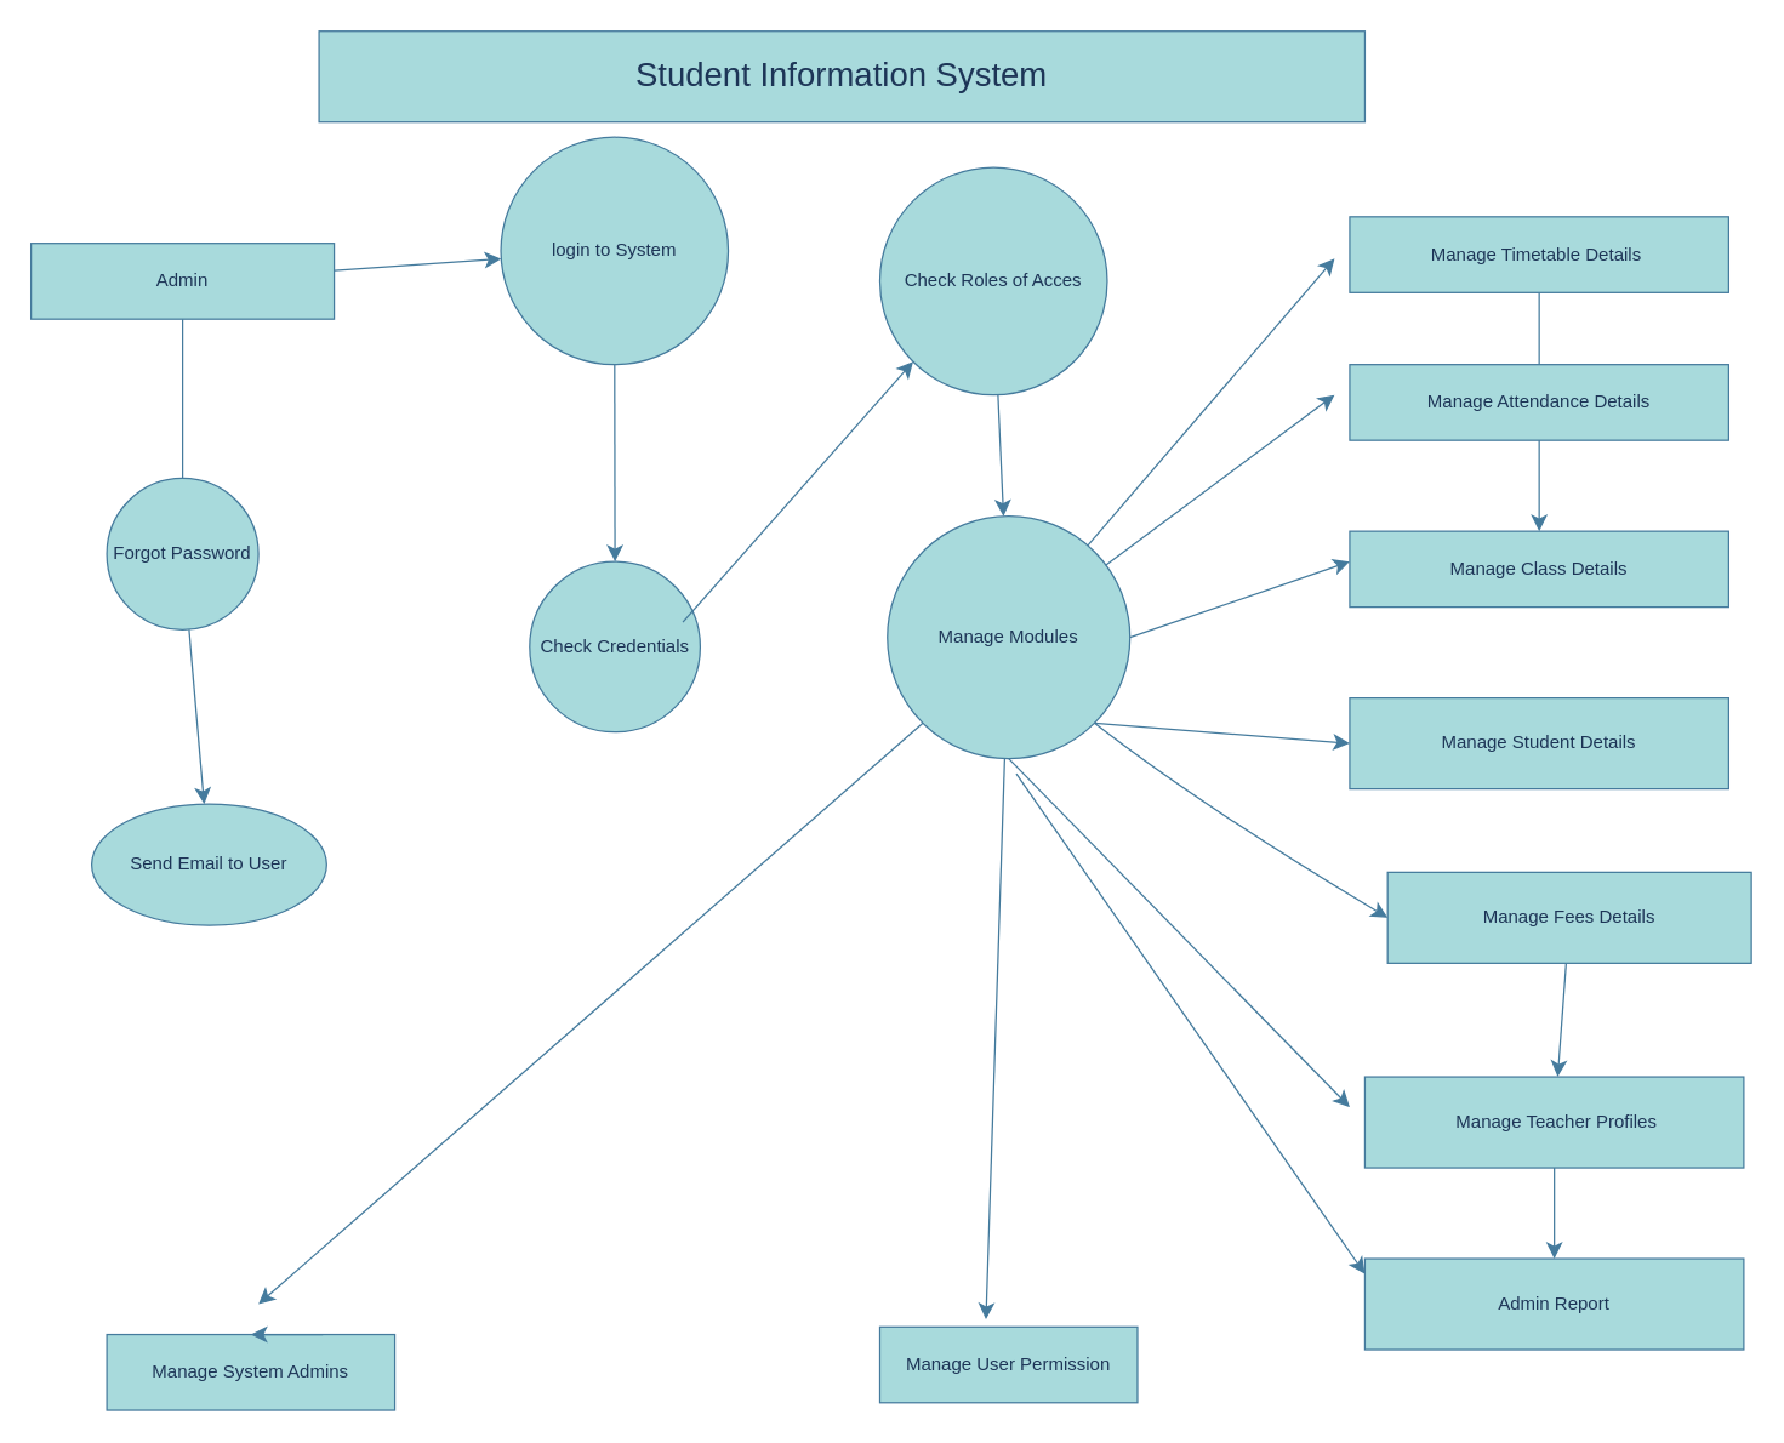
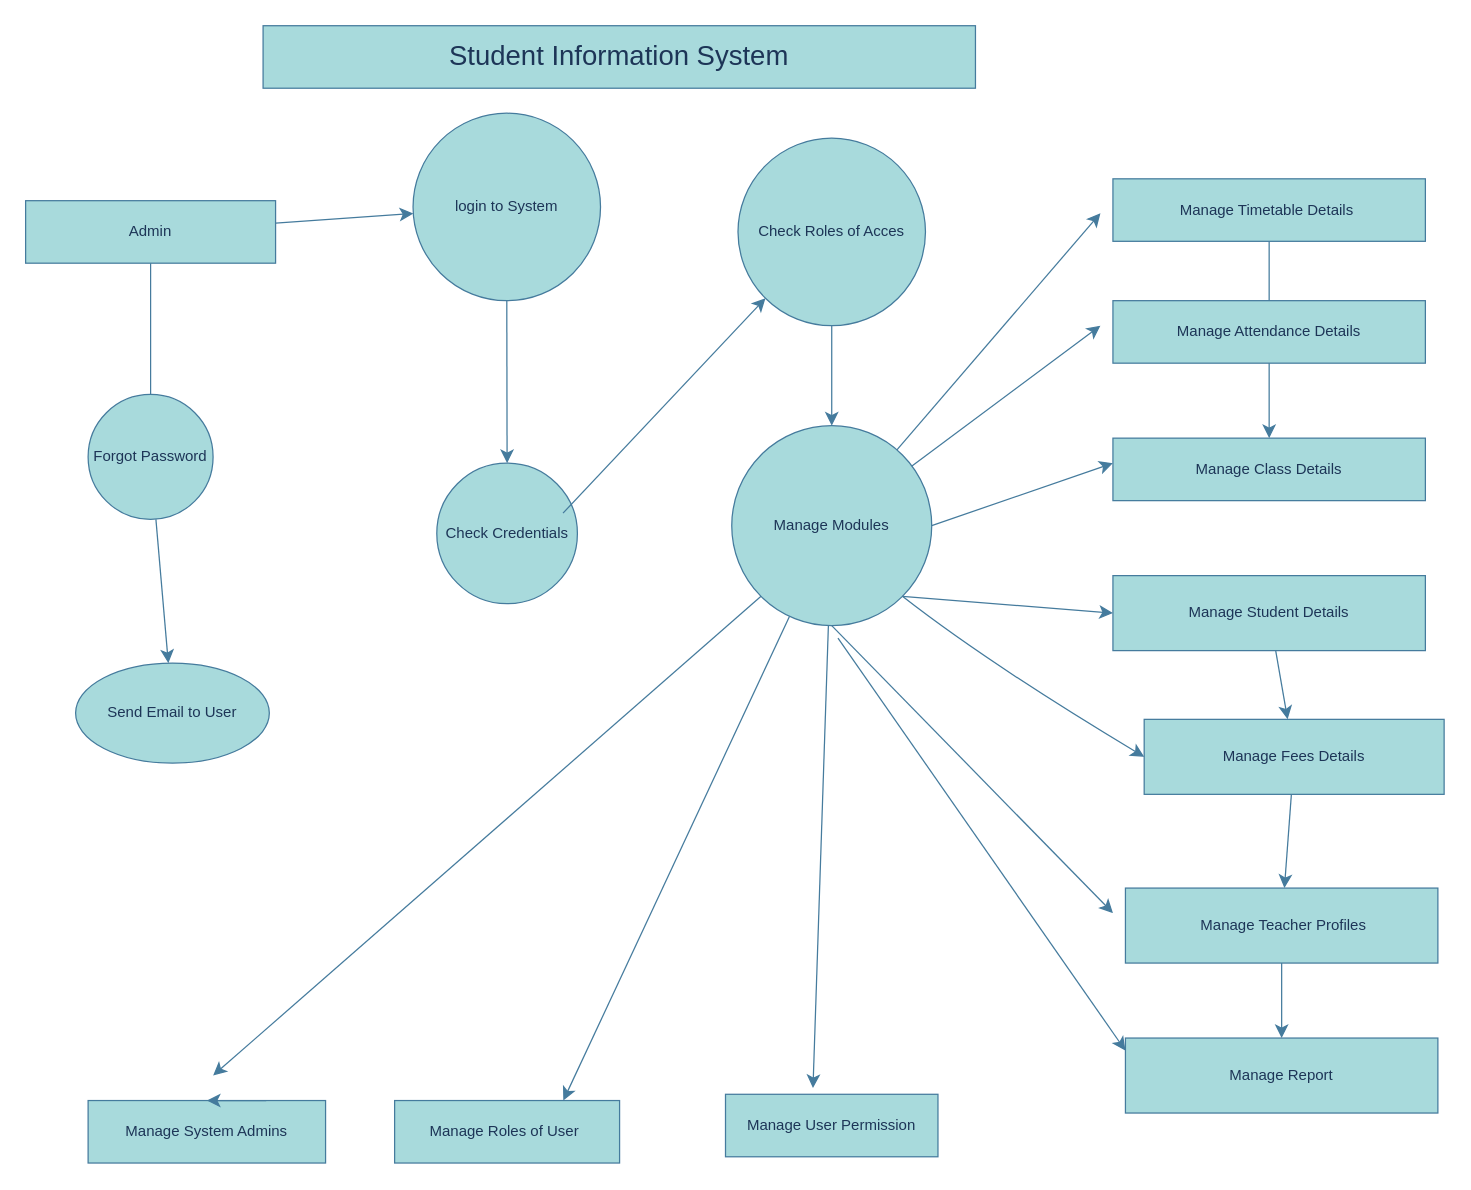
  <mxCell id="0" />
  <mxCell id="1" parent="0" />
- <mxCell id="2" value="&lt;font style=&quot;font-size: 22px;&quot;&gt;Student Information System&lt;/font&gt;" style="rounded=0;whiteSpace=wrap;html=1;labelBackgroundColor=none;fillColor=#A8DADC;strokeColor=#457B9D;fontColor=#1D3557;" parent="1" vertex="1"><mxGeometry x="210" y="20" width="690" height="60" as="geometry" /></mxCell>
+ <mxCell id="2" value="&lt;font style=&quot;font-size: 22px;&quot;&gt;Student Information System&lt;/font&gt;" style="rounded=0;whiteSpace=wrap;html=1;labelBackgroundColor=none;fillColor=#A8DADC;strokeColor=#457B9D;fontColor=#1D3557;" parent="1" vertex="1"><mxGeometry x="210" y="20" width="570" height="50" as="geometry" /></mxCell>
  <mxCell id="3" value="" style="edgeStyle=none;curved=1;rounded=0;orthogonalLoop=1;jettySize=auto;html=1;fontSize=12;startSize=8;endSize=8;labelBackgroundColor=none;strokeColor=#457B9D;fontColor=default;endArrow=none;" parent="1" source="5" target="9" edge="1"><mxGeometry relative="1" as="geometry" /></mxCell>
  <mxCell id="4" value="" style="edgeStyle=none;curved=1;rounded=0;orthogonalLoop=1;jettySize=auto;html=1;fontSize=12;startSize=8;endSize=8;labelBackgroundColor=none;strokeColor=#457B9D;fontColor=default;" parent="1" source="5" target="12" edge="1"><mxGeometry relative="1" as="geometry" /></mxCell>
  <mxCell id="5" value="Admin" style="rounded=0;whiteSpace=wrap;html=1;labelBackgroundColor=none;fillColor=#A8DADC;strokeColor=#457B9D;fontColor=#1D3557;" parent="1" vertex="1"><mxGeometry x="20" y="160" width="200" height="50" as="geometry" /></mxCell>
  <mxCell id="6" value="" style="edgeStyle=none;curved=1;rounded=0;orthogonalLoop=1;jettySize=auto;html=1;fontSize=12;startSize=8;endSize=8;labelBackgroundColor=none;strokeColor=#457B9D;fontColor=default;" parent="1" source="7" target="21" edge="1"><mxGeometry relative="1" as="geometry" /></mxCell>
  <mxCell id="7" value="Manage Timetable Details&amp;nbsp;" style="rounded=0;whiteSpace=wrap;html=1;labelBackgroundColor=none;fillColor=#A8DADC;strokeColor=#457B9D;fontColor=#1D3557;" parent="1" vertex="1"><mxGeometry x="890" y="142.5" width="250" height="50" as="geometry" /></mxCell>
  <mxCell id="8" value="" style="edgeStyle=none;curved=1;rounded=0;orthogonalLoop=1;jettySize=auto;html=1;fontSize=12;startSize=8;endSize=8;labelBackgroundColor=none;strokeColor=#457B9D;fontColor=default;" parent="1" source="9" target="10" edge="1"><mxGeometry relative="1" as="geometry" /></mxCell>
  <mxCell id="9" value="Forgot Password" style="ellipse;whiteSpace=wrap;html=1;aspect=fixed;labelBackgroundColor=none;fillColor=#A8DADC;strokeColor=#457B9D;fontColor=#1D3557;" parent="1" vertex="1"><mxGeometry x="70" y="315" width="100" height="100" as="geometry" /></mxCell>
  <mxCell id="10" value="Send Email to User" style="ellipse;whiteSpace=wrap;html=1;aspect=fixed;labelBackgroundColor=none;fillColor=#A8DADC;strokeColor=#457B9D;fontColor=#1D3557;" parent="1" vertex="1"><mxGeometry x="60" y="530" width="155" height="80" as="geometry" /></mxCell>
  <mxCell id="11" value="" style="edgeStyle=none;curved=1;rounded=0;orthogonalLoop=1;jettySize=auto;html=1;fontSize=12;startSize=8;endSize=8;labelBackgroundColor=none;strokeColor=#457B9D;fontColor=default;" parent="1" source="12" target="15" edge="1"><mxGeometry relative="1" as="geometry" /></mxCell>
  <mxCell id="12" value="login to System" style="ellipse;whiteSpace=wrap;html=1;aspect=fixed;labelBackgroundColor=none;fillColor=#A8DADC;strokeColor=#457B9D;fontColor=#1D3557;" parent="1" vertex="1"><mxGeometry x="330" y="90" width="150" height="150" as="geometry" /></mxCell>
  <mxCell id="13" value="" style="edgeStyle=none;curved=1;rounded=0;orthogonalLoop=1;jettySize=auto;html=1;fontSize=12;startSize=8;endSize=8;labelBackgroundColor=none;strokeColor=#457B9D;fontColor=default;" parent="1" source="14" target="16" edge="1"><mxGeometry relative="1" as="geometry" /></mxCell>
- <mxCell id="14" value="Check Roles of Acces" style="ellipse;whiteSpace=wrap;html=1;aspect=fixed;labelBackgroundColor=none;fillColor=#A8DADC;strokeColor=#457B9D;fontColor=#1D3557;" parent="1" vertex="1"><mxGeometry x="580" y="110" width="150" height="150" as="geometry" /></mxCell>
+ <mxCell id="14" value="Check Roles of Acces" style="ellipse;whiteSpace=wrap;html=1;aspect=fixed;labelBackgroundColor=none;fillColor=#A8DADC;strokeColor=#457B9D;fontColor=#1D3557;" parent="1" vertex="1"><mxGeometry x="590" y="110" width="150" height="150" as="geometry" /></mxCell>
  <mxCell id="15" value="Check Credentials" style="ellipse;whiteSpace=wrap;html=1;aspect=fixed;labelBackgroundColor=none;fillColor=#A8DADC;strokeColor=#457B9D;fontColor=#1D3557;" parent="1" vertex="1"><mxGeometry x="349" y="370" width="112.5" height="112.5" as="geometry" /></mxCell>
  <mxCell id="16" value="Manage Modules" style="ellipse;whiteSpace=wrap;html=1;aspect=fixed;labelBackgroundColor=none;fillColor=#A8DADC;strokeColor=#457B9D;fontColor=#1D3557;" parent="1" vertex="1"><mxGeometry x="585" y="340" width="160" height="160" as="geometry" /></mxCell>
  <mxCell id="17" value="Manage System Admins" style="rounded=0;whiteSpace=wrap;html=1;labelBackgroundColor=none;fillColor=#A8DADC;strokeColor=#457B9D;fontColor=#1D3557;" parent="1" vertex="1"><mxGeometry x="70" y="880" width="190" height="50" as="geometry" /></mxCell>
+ <mxCell id="18" value="Manage Roles of User&amp;nbsp;" style="rounded=0;whiteSpace=wrap;html=1;labelBackgroundColor=none;fillColor=#A8DADC;strokeColor=#457B9D;fontColor=#1D3557;" parent="1" vertex="1"><mxGeometry x="315.25" y="880" width="180" height="50" as="geometry" /></mxCell>
  <mxCell id="19" value="Manage User Permission" style="rounded=0;whiteSpace=wrap;html=1;labelBackgroundColor=none;fillColor=#A8DADC;strokeColor=#457B9D;fontColor=#1D3557;" parent="1" vertex="1"><mxGeometry x="580" y="875" width="170" height="50" as="geometry" /></mxCell>
  <mxCell id="20" value="Manage Attendance Details" style="rounded=0;whiteSpace=wrap;html=1;labelBackgroundColor=none;fillColor=#A8DADC;strokeColor=#457B9D;fontColor=#1D3557;" parent="1" vertex="1"><mxGeometry x="890" y="240" width="250" height="50" as="geometry" /></mxCell>
  <mxCell id="21" value="Manage Class Details" style="rounded=0;whiteSpace=wrap;html=1;labelBackgroundColor=none;fillColor=#A8DADC;strokeColor=#457B9D;fontColor=#1D3557;" parent="1" vertex="1"><mxGeometry x="890" y="350" width="250" height="50" as="geometry" /></mxCell>
+ <mxCell id="22" value="" style="edgeStyle=none;curved=1;rounded=0;orthogonalLoop=1;jettySize=auto;html=1;strokeColor=#457B9D;fontSize=12;fontColor=#1D3557;startSize=8;endSize=8;fillColor=#A8DADC;" edge="1" parent="1" source="23" target="25"><mxGeometry relative="1" as="geometry" /></mxCell>
  <mxCell id="23" value="Manage Student Details" style="rounded=0;whiteSpace=wrap;html=1;labelBackgroundColor=none;fillColor=#A8DADC;strokeColor=#457B9D;fontColor=#1D3557;" parent="1" vertex="1"><mxGeometry x="890" y="460" width="250" height="60" as="geometry" /></mxCell>
  <mxCell id="24" value="" style="edgeStyle=none;curved=1;rounded=0;orthogonalLoop=1;jettySize=auto;html=1;strokeColor=#457B9D;fontSize=12;fontColor=#1D3557;startSize=8;endSize=8;fillColor=#A8DADC;" edge="1" parent="1" source="25" target="27"><mxGeometry relative="1" as="geometry" /></mxCell>
  <mxCell id="25" value="Manage Fees Details" style="rounded=0;whiteSpace=wrap;html=1;labelBackgroundColor=none;fillColor=#A8DADC;strokeColor=#457B9D;fontColor=#1D3557;" parent="1" vertex="1"><mxGeometry x="915" y="575" width="240" height="60" as="geometry" /></mxCell>
  <mxCell id="26" value="" style="edgeStyle=none;curved=1;rounded=0;orthogonalLoop=1;jettySize=auto;html=1;strokeColor=#457B9D;fontSize=12;fontColor=#1D3557;startSize=8;endSize=8;fillColor=#A8DADC;" edge="1" parent="1" source="27" target="29"><mxGeometry relative="1" as="geometry" /></mxCell>
  <mxCell id="27" value="&amp;nbsp;Manage Teacher Profiles" style="rounded=0;whiteSpace=wrap;html=1;labelBackgroundColor=none;fillColor=#A8DADC;strokeColor=#457B9D;fontColor=#1D3557;" parent="1" vertex="1"><mxGeometry x="900" y="710" width="250" height="60" as="geometry" /></mxCell>
  <mxCell id="28" style="edgeStyle=none;curved=1;rounded=0;orthogonalLoop=1;jettySize=auto;html=1;exitX=1;exitY=1;exitDx=0;exitDy=0;fontSize=12;startSize=8;endSize=8;labelBackgroundColor=none;strokeColor=#457B9D;fontColor=default;" parent="1" source="14" target="14" edge="1"><mxGeometry relative="1" as="geometry" /></mxCell>
- <mxCell id="29" value="Admin Report" style="rounded=0;whiteSpace=wrap;html=1;labelBackgroundColor=none;fillColor=#A8DADC;strokeColor=#457B9D;fontColor=#1D3557;" parent="1" vertex="1"><mxGeometry x="900" y="830" width="250" height="60" as="geometry" /></mxCell>
+ <mxCell id="29" value="Manage Report" style="rounded=0;whiteSpace=wrap;html=1;labelBackgroundColor=none;fillColor=#A8DADC;strokeColor=#457B9D;fontColor=#1D3557;" parent="1" vertex="1"><mxGeometry x="900" y="830" width="250" height="60" as="geometry" /></mxCell>
  <mxCell id="30" value="" style="endArrow=classic;html=1;rounded=0;fontSize=12;startSize=8;endSize=8;curved=1;entryX=0;entryY=1;entryDx=0;entryDy=0;labelBackgroundColor=none;strokeColor=#457B9D;fontColor=default;" parent="1" target="14" edge="1"><mxGeometry width="50" height="50" relative="1" as="geometry"><mxPoint x="450" y="410" as="sourcePoint" /><mxPoint x="500" y="360" as="targetPoint" /></mxGeometry></mxCell>
  <mxCell id="31" value="" style="endArrow=classic;html=1;rounded=0;fontSize=12;startSize=8;endSize=8;curved=1;labelBackgroundColor=none;strokeColor=#457B9D;fontColor=default;" parent="1" source="16" edge="1"><mxGeometry width="50" height="50" relative="1" as="geometry"><mxPoint x="830" y="220" as="sourcePoint" /><mxPoint x="880" y="170" as="targetPoint" /></mxGeometry></mxCell>
  <mxCell id="32" value="" style="endArrow=classic;html=1;rounded=0;fontSize=12;startSize=8;endSize=8;curved=1;labelBackgroundColor=none;strokeColor=#457B9D;fontColor=default;" parent="1" source="16" edge="1"><mxGeometry width="50" height="50" relative="1" as="geometry"><mxPoint x="830" y="310" as="sourcePoint" /><mxPoint x="880" y="260" as="targetPoint" /></mxGeometry></mxCell>
  <mxCell id="33" value="" style="endArrow=classic;html=1;rounded=0;fontSize=12;startSize=8;endSize=8;curved=1;exitX=1;exitY=0.5;exitDx=0;exitDy=0;labelBackgroundColor=none;strokeColor=#457B9D;fontColor=default;" parent="1" source="16" edge="1"><mxGeometry width="50" height="50" relative="1" as="geometry"><mxPoint x="840" y="420" as="sourcePoint" /><mxPoint x="890" y="370" as="targetPoint" /></mxGeometry></mxCell>
  <mxCell id="34" value="" style="endArrow=classic;html=1;rounded=0;fontSize=12;startSize=8;endSize=8;curved=1;exitX=1;exitY=1;exitDx=0;exitDy=0;labelBackgroundColor=none;strokeColor=#457B9D;fontColor=default;" parent="1" source="16" edge="1"><mxGeometry width="50" height="50" relative="1" as="geometry"><mxPoint x="840" y="540" as="sourcePoint" /><mxPoint x="890" y="490" as="targetPoint" /></mxGeometry></mxCell>
  <mxCell id="35" value="" style="endArrow=classic;html=1;rounded=0;fontSize=12;startSize=8;endSize=8;curved=1;exitX=1;exitY=1;exitDx=0;exitDy=0;entryX=0;entryY=0.5;entryDx=0;entryDy=0;labelBackgroundColor=none;strokeColor=#457B9D;fontColor=default;" parent="1" source="16" target="25" edge="1"><mxGeometry width="50" height="50" relative="1" as="geometry"><mxPoint x="850" y="700" as="sourcePoint" /><mxPoint x="900" y="650" as="targetPoint" /><Array as="points"><mxPoint x="790" y="530" /></Array></mxGeometry></mxCell>
  <mxCell id="36" value="" style="endArrow=classic;html=1;rounded=0;fontSize=12;startSize=8;endSize=8;curved=1;exitX=0.5;exitY=1;exitDx=0;exitDy=0;labelBackgroundColor=none;strokeColor=#457B9D;fontColor=default;" parent="1" source="16" edge="1"><mxGeometry width="50" height="50" relative="1" as="geometry"><mxPoint x="840" y="780" as="sourcePoint" /><mxPoint x="890" y="730" as="targetPoint" /></mxGeometry></mxCell>
+ <mxCell id="37" value="" style="endArrow=classic;html=1;rounded=0;fontSize=12;startSize=8;endSize=8;curved=1;entryX=0.75;entryY=0;entryDx=0;entryDy=0;labelBackgroundColor=none;strokeColor=#457B9D;fontColor=default;" parent="1" source="16" target="18" edge="1"><mxGeometry width="50" height="50" relative="1" as="geometry"><mxPoint x="390" y="910" as="sourcePoint" /><mxPoint x="440" y="860" as="targetPoint" /></mxGeometry></mxCell>
  <mxCell id="38" value="" style="endArrow=classic;html=1;rounded=0;fontSize=12;startSize=8;endSize=8;curved=1;labelBackgroundColor=none;strokeColor=#457B9D;fontColor=default;" parent="1" source="16" edge="1"><mxGeometry width="50" height="50" relative="1" as="geometry"><mxPoint x="600" y="920" as="sourcePoint" /><mxPoint x="650" y="870" as="targetPoint" /></mxGeometry></mxCell>
  <mxCell id="39" value="" style="endArrow=classic;html=1;rounded=0;fontSize=12;startSize=8;endSize=8;curved=1;exitX=0;exitY=1;exitDx=0;exitDy=0;labelBackgroundColor=none;strokeColor=#457B9D;fontColor=default;" parent="1" source="16" edge="1"><mxGeometry width="50" height="50" relative="1" as="geometry"><mxPoint x="120" y="910" as="sourcePoint" /><mxPoint x="170" y="860" as="targetPoint" /></mxGeometry></mxCell>
  <mxCell id="40" style="edgeStyle=none;curved=1;rounded=0;orthogonalLoop=1;jettySize=auto;html=1;exitX=0.75;exitY=0;exitDx=0;exitDy=0;entryX=0.5;entryY=0;entryDx=0;entryDy=0;fontSize=12;startSize=8;endSize=8;labelBackgroundColor=none;strokeColor=#457B9D;fontColor=default;" parent="1" source="17" target="17" edge="1"><mxGeometry relative="1" as="geometry" /></mxCell>
  <mxCell id="41" value="" style="endArrow=classic;html=1;rounded=0;fontSize=12;startSize=8;endSize=8;curved=1;labelBackgroundColor=none;strokeColor=#457B9D;fontColor=default;" parent="1" edge="1"><mxGeometry width="50" height="50" relative="1" as="geometry"><mxPoint x="670" y="510" as="sourcePoint" /><mxPoint x="900" y="840" as="targetPoint" /></mxGeometry></mxCell>
